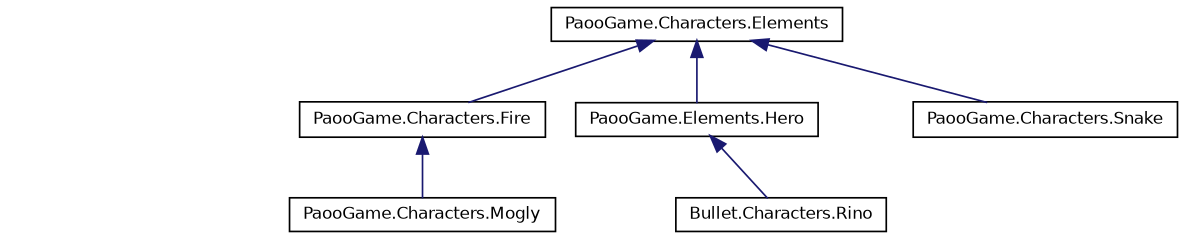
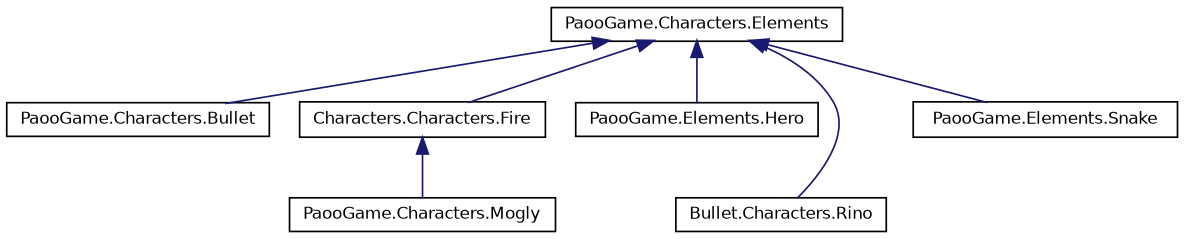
  digraph {
    rankdir=TB
    node [color=black fillcolor=white fontname=Helvetica fontsize=10 shape=record style=filled]
    edge [color=midnightblue dir=back fontname=Helvetica fontsize=10 labelfontname=Helvetica labelfontsize=10 style=solid]
    n1 [height=0.2 label="PaooGame.Characters.Elements" width=0.4]
-   n3 [height=0.2 label="PaooGame.Characters.Fire" width=0.4]
+   n2 [height=0.2 label="PaooGame.Characters.Bullet" width=0.4]
+   n3 [height=0.2 label="Characters.Characters.Fire" width=0.4]
    n4 [height=0.2 label="PaooGame.Elements.Hero" width=0.4]
    n5 [height=0.2 label="Bullet.Characters.Rino" width=0.4]
-   n6 [height=0.2 label="PaooGame.Characters.Snake" width=0.4]
+   n6 [height=0.2 label="PaooGame.Elements.Snake" width=0.4]
    n7 [height=0.2 label="PaooGame.Characters.Mogly" width=0.4]
+   n1 -> n2
    n1 -> n3
    n1 -> n4
-   n4 -> n5
+   n1 -> n5
    n1 -> n6
    n3 -> n7
  }
